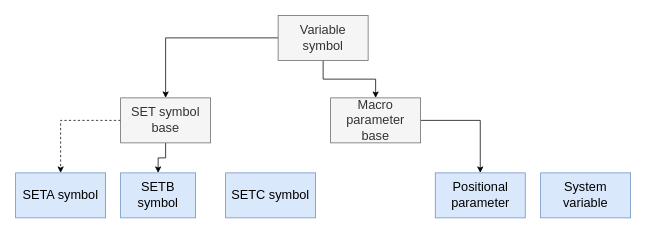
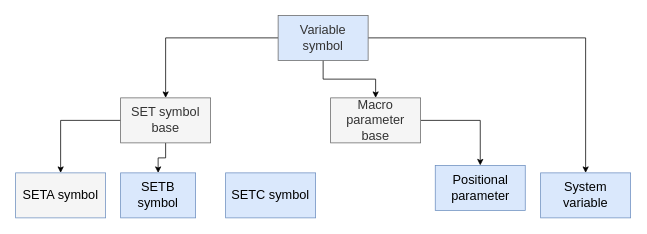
  <mxCell id="0" />
  <mxCell id="1" parent="0" />
  <mxCell id="2" style="edgeStyle=orthogonalEdgeStyle;rounded=0;orthogonalLoop=1;jettySize=auto;html=1;entryX=0.5;entryY=0;entryDx=0;entryDy=0;" edge="1" parent="1" source="5" target="7"><mxGeometry relative="1" as="geometry" /></mxCell>
  <mxCell id="3" style="edgeStyle=orthogonalEdgeStyle;rounded=0;orthogonalLoop=1;jettySize=auto;html=1;entryX=0.5;entryY=0;entryDx=0;entryDy=0;" edge="1" parent="1" source="5" target="12"><mxGeometry relative="1" as="geometry" /></mxCell>
- <mxCell id="5" value="Variable symbol" style="rounded=0;whiteSpace=wrap;html=1;fontSize=17;fillColor=#f5f5f5;strokeColor=#666666;fontColor=#333333;" parent="1" vertex="1"><mxGeometry x="370" y="20" width="120" height="60" as="geometry" /></mxCell>
+ <mxCell id="4" value="" style="edgeStyle=orthogonalEdgeStyle;rounded=0;orthogonalLoop=1;jettySize=auto;html=1;" edge="1" parent="1" source="5" target="9"><mxGeometry relative="1" as="geometry" /></mxCell>
+ <mxCell id="5" value="Variable symbol" style="rounded=0;whiteSpace=wrap;html=1;fontSize=17;fillColor=#dae8fc;strokeColor=#666666;fontColor=#333333;" parent="1" vertex="1"><mxGeometry x="370" y="20" width="120" height="60" as="geometry" /></mxCell>
  <mxCell id="6" value="" style="edgeStyle=orthogonalEdgeStyle;rounded=0;orthogonalLoop=1;jettySize=auto;html=1;" edge="1" parent="1" source="7" target="8"><mxGeometry relative="1" as="geometry" /></mxCell>
  <mxCell id="7" value="Macro parameter base" style="rounded=0;whiteSpace=wrap;html=1;fontSize=17;fillColor=#f5f5f5;strokeColor=#666666;fontColor=#333333;" parent="1" vertex="1"><mxGeometry x="440" y="130" width="120" height="60" as="geometry" /></mxCell>
- <mxCell id="8" value="Positional parameter" style="rounded=0;whiteSpace=wrap;html=1;fontSize=17;fillColor=#dae8fc;strokeColor=#6c8ebf;" vertex="1" parent="1"><mxGeometry x="579.5" y="230" width="120" height="60" as="geometry" /></mxCell>
+ <mxCell id="8" value="Positional parameter" style="rounded=0;whiteSpace=wrap;html=1;fontSize=17;fillColor=#dae8fc;strokeColor=#6c8ebf;" vertex="1" parent="1"><mxGeometry x="579.5" y="220" width="120" height="60" as="geometry" /></mxCell>
  <mxCell id="9" value="System variable" style="rounded=0;whiteSpace=wrap;html=1;fontSize=17;fillColor=#dae8fc;strokeColor=#6c8ebf;" parent="1" vertex="1"><mxGeometry x="720" y="230" width="120" height="60" as="geometry" /></mxCell>
- <mxCell id="10" value="" style="edgeStyle=orthogonalEdgeStyle;rounded=0;orthogonalLoop=1;jettySize=auto;html=1;dashed=1;" edge="1" parent="1" source="12" target="15"><mxGeometry relative="1" as="geometry" /></mxCell>
+ <mxCell id="10" value="" style="edgeStyle=orthogonalEdgeStyle;rounded=0;orthogonalLoop=1;jettySize=auto;html=1;" edge="1" parent="1" source="12" target="15"><mxGeometry relative="1" as="geometry" /></mxCell>
  <mxCell id="11" value="" style="edgeStyle=orthogonalEdgeStyle;rounded=0;orthogonalLoop=1;jettySize=auto;html=1;" edge="1" parent="1" source="12" target="14"><mxGeometry relative="1" as="geometry" /></mxCell>
  <mxCell id="12" value="SET symbol base" style="rounded=0;whiteSpace=wrap;html=1;fontSize=17;fillColor=#f5f5f5;strokeColor=#666666;fontColor=#333333;" parent="1" vertex="1"><mxGeometry x="160" y="130" width="120" height="60" as="geometry" /></mxCell>
  <mxCell id="13" value="SETC symbol" style="rounded=0;whiteSpace=wrap;html=1;fontSize=17;fillColor=#dae8fc;strokeColor=#6c8ebf;" vertex="1" parent="1"><mxGeometry x="300" y="230" width="120" height="60" as="geometry" /></mxCell>
  <mxCell id="14" value="SETB symbol" style="rounded=0;whiteSpace=wrap;html=1;fontSize=17;fillColor=#dae8fc;strokeColor=#6c8ebf;" vertex="1" parent="1"><mxGeometry x="160" y="230" width="100" height="60" as="geometry" /></mxCell>
- <mxCell id="15" value="SETA symbol" style="rounded=0;whiteSpace=wrap;html=1;fontSize=17;fillColor=#dae8fc;strokeColor=#6c8ebf;" vertex="1" parent="1"><mxGeometry x="20" y="230" width="120" height="60" as="geometry" /></mxCell>
+ <mxCell id="15" value="SETA symbol" style="rounded=0;whiteSpace=wrap;html=1;fontSize=17;fillColor=#f5f5f5;strokeColor=#6c8ebf;" vertex="1" parent="1"><mxGeometry x="20" y="230" width="120" height="60" as="geometry" /></mxCell>
